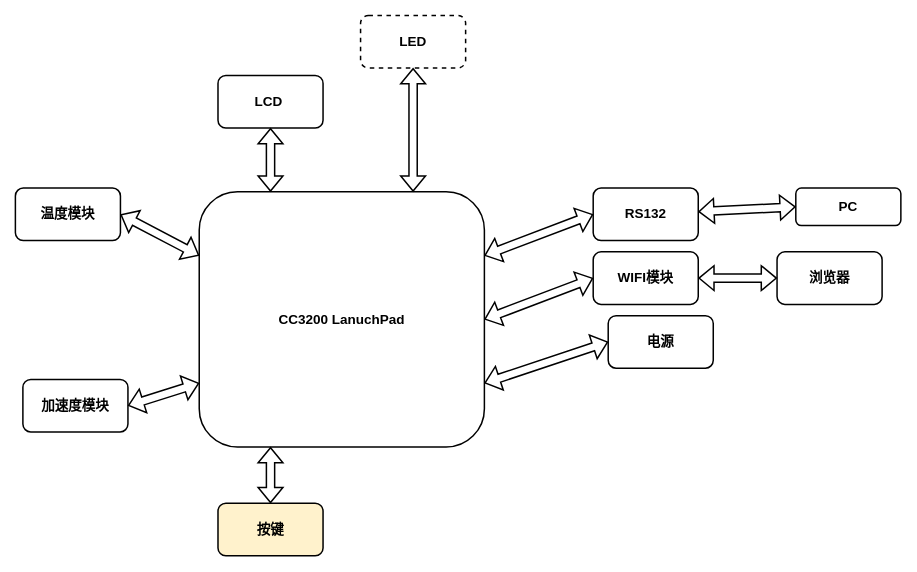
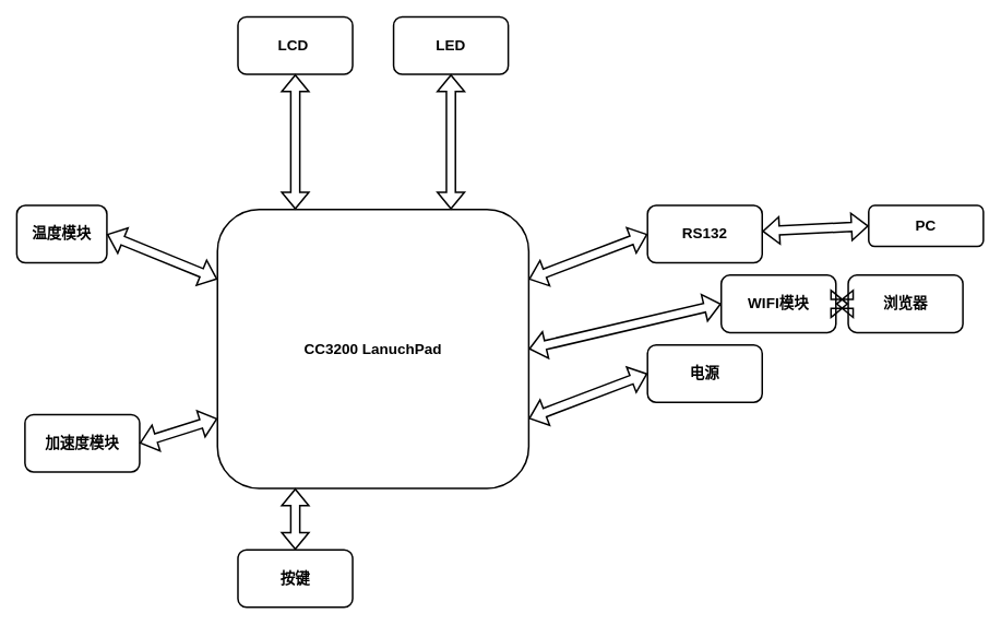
  <mxCell id="0" />
  <mxCell id="1" parent="0" />
  <mxCell id="2" value="CC3200 LanuchPad" style="rounded=1;whiteSpace=wrap;html=1;direction=west;fontStyle=1;fontSize=18;strokeWidth=2;" vertex="1" parent="1"><mxGeometry x="265" y="255" width="380" height="340" as="geometry" /></mxCell>
- <mxCell id="3" value="温度模块" style="rounded=1;whiteSpace=wrap;html=1;fontStyle=1;fontSize=18;strokeWidth=2;" vertex="1" parent="1"><mxGeometry x="20" y="250" width="140" height="70" as="geometry" /></mxCell>
- <mxCell id="4" value="按键" style="rounded=1;whiteSpace=wrap;html=1;fontStyle=1;fontSize=18;strokeWidth=2;fillColor=#fff2cc;" vertex="1" parent="1"><mxGeometry x="290" y="670" width="140" height="70" as="geometry" /></mxCell>
+ <mxCell id="3" value="温度模块" style="rounded=1;whiteSpace=wrap;html=1;fontStyle=1;fontSize=18;strokeWidth=2;" vertex="1" parent="1"><mxGeometry x="20" y="250" width="110" height="70" as="geometry" /></mxCell>
+ <mxCell id="4" value="按键" style="rounded=1;whiteSpace=wrap;html=1;fontStyle=1;fontSize=18;strokeWidth=2;" vertex="1" parent="1"><mxGeometry x="290" y="670" width="140" height="70" as="geometry" /></mxCell>
  <mxCell id="5" value="浏览器" style="rounded=1;whiteSpace=wrap;html=1;fontStyle=1;fontSize=18;strokeWidth=2;" vertex="1" parent="1"><mxGeometry x="1035" y="335" width="140" height="70" as="geometry" /></mxCell>
- <mxCell id="6" value="电源" style="rounded=1;whiteSpace=wrap;html=1;fontStyle=1;fontSize=18;strokeWidth=2;" vertex="1" parent="1"><mxGeometry x="810" y="420" width="140" height="70" as="geometry" /></mxCell>
+ <mxCell id="6" value="电源" style="rounded=1;whiteSpace=wrap;html=1;fontStyle=1;fontSize=18;strokeWidth=2;" vertex="1" parent="1"><mxGeometry x="790" y="420" width="140" height="70" as="geometry" /></mxCell>
  <mxCell id="7" value="" style="shape=flexArrow;endArrow=classic;startArrow=classic;html=1;rounded=0;entryX=1;entryY=0.75;entryDx=0;entryDy=0;exitX=1;exitY=0.5;exitDx=0;exitDy=0;fontStyle=1;fontSize=18;strokeWidth=2;" edge="1" parent="1" source="3" target="2"><mxGeometry width="100" height="100" relative="1" as="geometry"><mxPoint x="150" y="260" as="sourcePoint" /><mxPoint x="250" y="160" as="targetPoint" /></mxGeometry></mxCell>
  <mxCell id="8" value="加速度模块" style="rounded=1;whiteSpace=wrap;html=1;fontStyle=1;fontSize=18;strokeWidth=2;" vertex="1" parent="1"><mxGeometry x="30" y="505" width="140" height="70" as="geometry" /></mxCell>
- <mxCell id="9" value="LCD&lt;span style=&quot;white-space: pre; font-size: 18px;&quot;&gt; &lt;/span&gt;" style="rounded=1;whiteSpace=wrap;html=1;fontStyle=1;fontSize=18;strokeWidth=2;" vertex="1" parent="1"><mxGeometry x="290" y="100" width="140" height="70" as="geometry" /></mxCell>
- <mxCell id="10" value="LED" style="rounded=1;whiteSpace=wrap;html=1;fontStyle=1;fontSize=18;strokeWidth=2;dashed=1;" vertex="1" parent="1"><mxGeometry x="480" y="20" width="140" height="70" as="geometry" /></mxCell>
+ <mxCell id="9" value="LCD&lt;span style=&quot;white-space: pre; font-size: 18px;&quot;&gt; &lt;/span&gt;" style="rounded=1;whiteSpace=wrap;html=1;fontStyle=1;fontSize=18;strokeWidth=2;" vertex="1" parent="1"><mxGeometry x="290" y="20" width="140" height="70" as="geometry" /></mxCell>
+ <mxCell id="10" value="LED" style="rounded=1;whiteSpace=wrap;html=1;fontStyle=1;fontSize=18;strokeWidth=2;" vertex="1" parent="1"><mxGeometry x="480" y="20" width="140" height="70" as="geometry" /></mxCell>
  <mxCell id="11" value="RS132" style="rounded=1;whiteSpace=wrap;html=1;fontStyle=1;fontSize=18;strokeWidth=2;" vertex="1" parent="1"><mxGeometry x="790" y="250" width="140" height="70" as="geometry" /></mxCell>
  <mxCell id="12" value="PC" style="rounded=1;whiteSpace=wrap;html=1;fontStyle=1;fontSize=18;strokeWidth=2;" vertex="1" parent="1"><mxGeometry x="1060" y="250" width="140" height="50" as="geometry" /></mxCell>
- <mxCell id="13" value="WIFI模块" style="rounded=1;whiteSpace=wrap;html=1;fontStyle=1;fontSize=18;strokeWidth=2;" vertex="1" parent="1"><mxGeometry x="790" y="335" width="140" height="70" as="geometry" /></mxCell>
+ <mxCell id="13" value="WIFI模块" style="rounded=1;whiteSpace=wrap;html=1;fontStyle=1;fontSize=18;strokeWidth=2;" vertex="1" parent="1"><mxGeometry x="880" y="335" width="140" height="70" as="geometry" /></mxCell>
  <mxCell id="14" value="" style="shape=flexArrow;endArrow=classic;startArrow=classic;html=1;rounded=0;exitX=1;exitY=0.5;exitDx=0;exitDy=0;entryX=1;entryY=0.25;entryDx=0;entryDy=0;fontStyle=1;fontSize=18;strokeWidth=2;" edge="1" parent="1" source="8" target="2"><mxGeometry width="100" height="100" relative="1" as="geometry"><mxPoint x="560" y="450" as="sourcePoint" /><mxPoint x="660" y="350" as="targetPoint" /></mxGeometry></mxCell>
  <mxCell id="15" value="" style="shape=flexArrow;endArrow=classic;startArrow=classic;html=1;rounded=0;exitX=0.5;exitY=1;exitDx=0;exitDy=0;entryX=0.75;entryY=1;entryDx=0;entryDy=0;fontStyle=1;fontSize=18;strokeWidth=2;" edge="1" parent="1" source="9" target="2"><mxGeometry width="100" height="100" relative="1" as="geometry"><mxPoint x="560" y="450" as="sourcePoint" /><mxPoint x="660" y="350" as="targetPoint" /></mxGeometry></mxCell>
  <mxCell id="16" value="" style="shape=flexArrow;endArrow=classic;startArrow=classic;html=1;rounded=0;exitX=0.5;exitY=1;exitDx=0;exitDy=0;entryX=0.25;entryY=1;entryDx=0;entryDy=0;fontStyle=1;fontSize=18;strokeWidth=2;" edge="1" parent="1" source="10" target="2"><mxGeometry width="100" height="100" relative="1" as="geometry"><mxPoint x="560" y="450" as="sourcePoint" /><mxPoint x="660" y="350" as="targetPoint" /></mxGeometry></mxCell>
  <mxCell id="17" value="" style="shape=flexArrow;endArrow=classic;startArrow=classic;html=1;rounded=0;entryX=0;entryY=0.5;entryDx=0;entryDy=0;exitX=0;exitY=0.75;exitDx=0;exitDy=0;fontStyle=1;fontSize=18;strokeWidth=2;" edge="1" parent="1" source="2" target="11"><mxGeometry width="100" height="100" relative="1" as="geometry"><mxPoint x="560" y="450" as="sourcePoint" /><mxPoint x="660" y="350" as="targetPoint" /></mxGeometry></mxCell>
  <mxCell id="18" value="" style="shape=flexArrow;endArrow=classic;startArrow=classic;html=1;rounded=0;entryX=0;entryY=0.5;entryDx=0;entryDy=0;exitX=0;exitY=0.5;exitDx=0;exitDy=0;fontStyle=1;fontSize=18;strokeWidth=2;" edge="1" parent="1" source="2" target="13"><mxGeometry width="100" height="100" relative="1" as="geometry"><mxPoint x="560" y="450" as="sourcePoint" /><mxPoint x="660" y="350" as="targetPoint" /></mxGeometry></mxCell>
  <mxCell id="19" value="" style="shape=flexArrow;endArrow=classic;startArrow=classic;html=1;rounded=0;exitX=0;exitY=0.5;exitDx=0;exitDy=0;entryX=1;entryY=0.5;entryDx=0;entryDy=0;fontStyle=1;fontSize=18;strokeWidth=2;" edge="1" parent="1" source="5" target="13"><mxGeometry width="100" height="100" relative="1" as="geometry"><mxPoint x="560" y="450" as="sourcePoint" /><mxPoint x="660" y="350" as="targetPoint" /></mxGeometry></mxCell>
  <mxCell id="20" value="" style="shape=flexArrow;endArrow=classic;startArrow=classic;html=1;rounded=0;exitX=0.5;exitY=0;exitDx=0;exitDy=0;entryX=0.75;entryY=0;entryDx=0;entryDy=0;fontStyle=1;fontSize=18;strokeWidth=2;" edge="1" parent="1" source="4" target="2"><mxGeometry width="100" height="100" relative="1" as="geometry"><mxPoint x="560" y="450" as="sourcePoint" /><mxPoint x="660" y="350" as="targetPoint" /></mxGeometry></mxCell>
  <mxCell id="21" value="" style="shape=flexArrow;endArrow=classic;startArrow=classic;html=1;rounded=0;exitX=0;exitY=0.5;exitDx=0;exitDy=0;entryX=0;entryY=0.25;entryDx=0;entryDy=0;fontStyle=1;fontSize=18;strokeWidth=2;" edge="1" parent="1" source="6" target="2"><mxGeometry width="100" height="100" relative="1" as="geometry"><mxPoint x="560" y="450" as="sourcePoint" /><mxPoint x="660" y="350" as="targetPoint" /></mxGeometry></mxCell>
  <mxCell id="22" value="" style="shape=flexArrow;endArrow=classic;startArrow=classic;html=1;rounded=0;entryX=0;entryY=0.5;entryDx=0;entryDy=0;fontStyle=1;fontSize=18;strokeWidth=2;" edge="1" parent="1" source="11" target="12"><mxGeometry width="100" height="100" relative="1" as="geometry"><mxPoint x="560" y="450" as="sourcePoint" /><mxPoint x="660" y="350" as="targetPoint" /></mxGeometry></mxCell>
